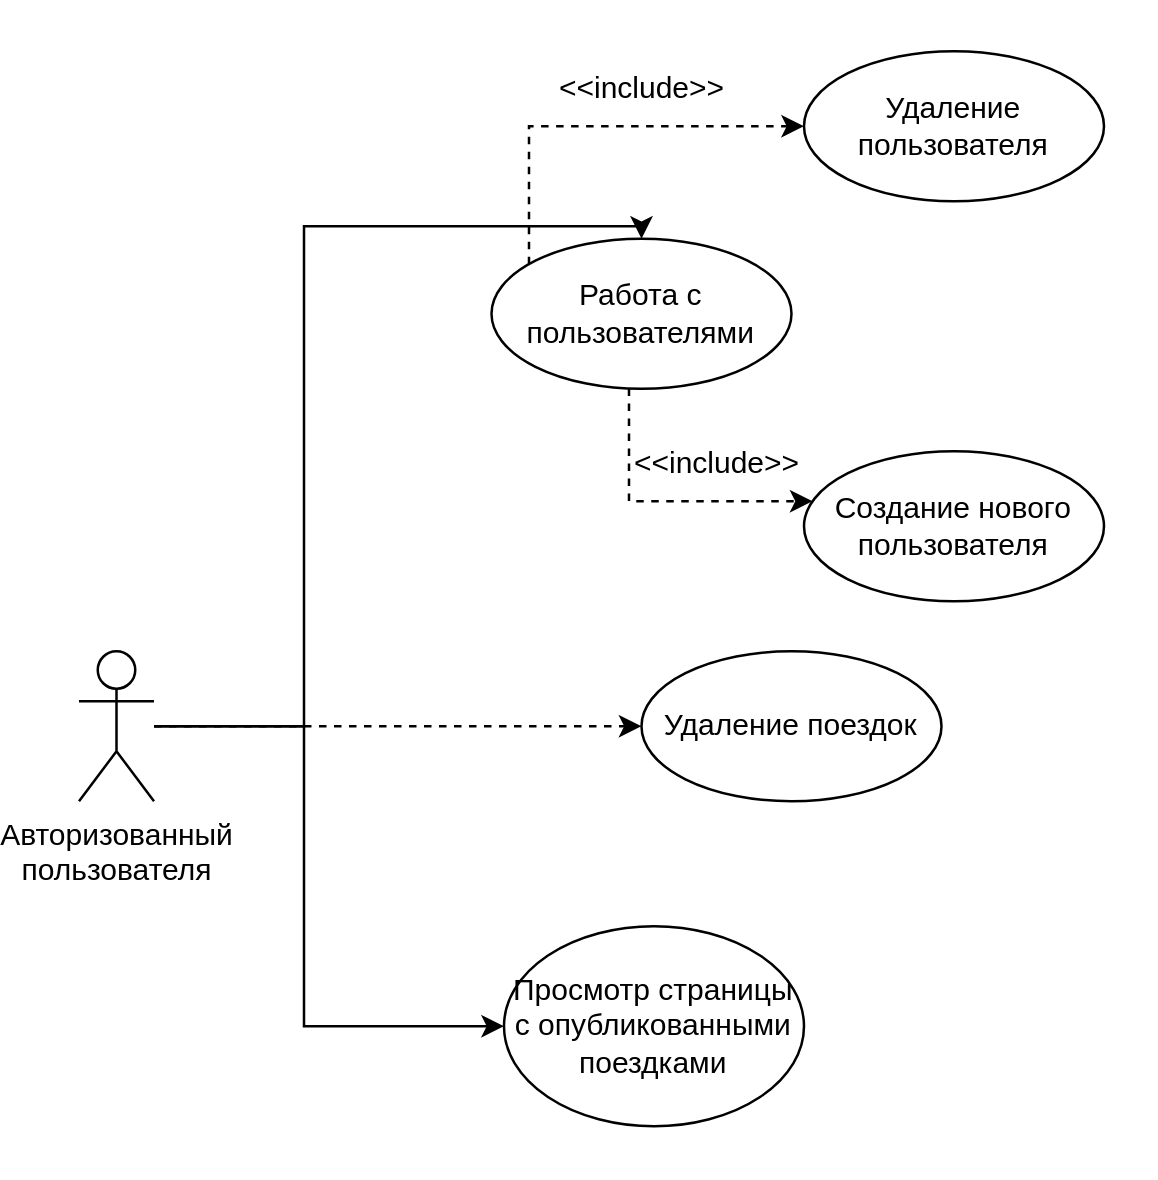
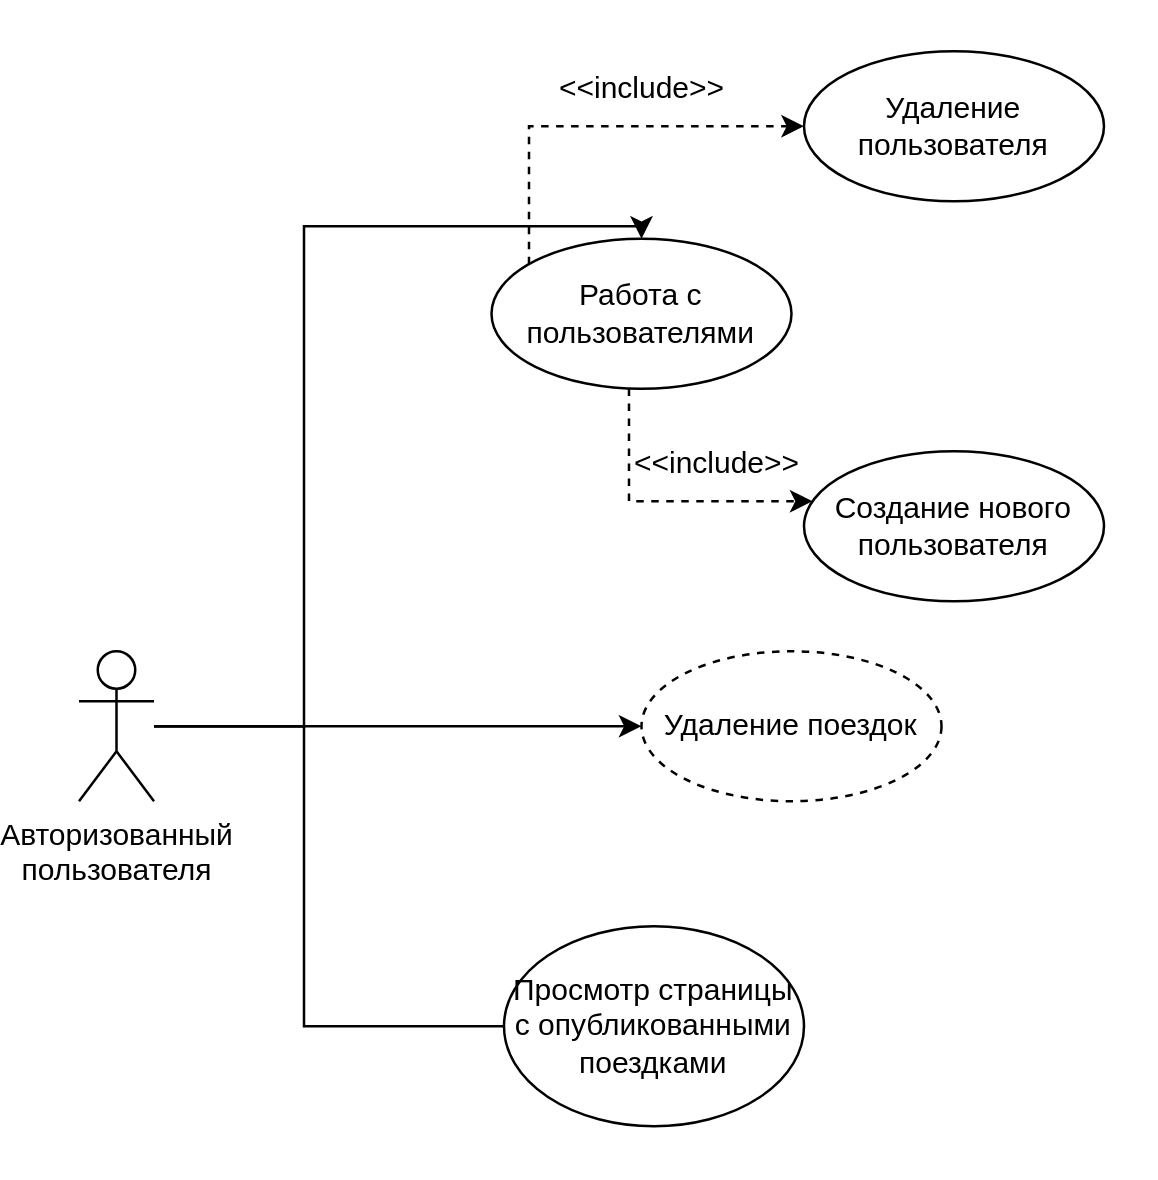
  <mxCell id="0" />
  <mxCell id="1" parent="0" />
  <mxCell id="2" style="rounded=0;orthogonalLoop=1;jettySize=auto;html=1;edgeStyle=orthogonalEdgeStyle;" parent="1" source="3" target="8" edge="1"><mxGeometry relative="1" as="geometry"><Array as="points"><mxPoint x="110" y="290" /><mxPoint x="110" y="90" /></Array></mxGeometry></mxCell>
  <mxCell id="3" value="Авторизованный&lt;br&gt;пользователя" style="shape=umlActor;verticalLabelPosition=bottom;verticalAlign=top;html=1;outlineConnect=0;" parent="1" vertex="1"><mxGeometry x="20" y="260" width="30" height="60" as="geometry" /></mxCell>
  <mxCell id="4" value="Просмотр страницы с опубликованными поездками" style="ellipse;whiteSpace=wrap;html=1;" parent="1" vertex="1"><mxGeometry x="190" y="370" width="120" height="80" as="geometry" /></mxCell>
- <mxCell id="5" value="Удаление поездок" style="ellipse;whiteSpace=wrap;html=1;" parent="1" vertex="1"><mxGeometry x="245" y="260" width="120" height="60" as="geometry" /></mxCell>
+ <mxCell id="5" value="Удаление поездок" style="ellipse;whiteSpace=wrap;html=1;dashed=1;" parent="1" vertex="1"><mxGeometry x="245" y="260" width="120" height="60" as="geometry" /></mxCell>
  <mxCell id="6" style="edgeStyle=orthogonalEdgeStyle;rounded=0;orthogonalLoop=1;jettySize=auto;html=1;dashed=1;" parent="1" source="8" target="12" edge="1"><mxGeometry relative="1" as="geometry"><Array as="points"><mxPoint x="200" y="50" /></Array></mxGeometry></mxCell>
  <mxCell id="7" style="edgeStyle=orthogonalEdgeStyle;rounded=0;orthogonalLoop=1;jettySize=auto;html=1;dashed=1;" parent="1" source="8" target="11" edge="1"><mxGeometry relative="1" as="geometry"><Array as="points"><mxPoint x="240" y="200" /></Array></mxGeometry></mxCell>
  <mxCell id="8" value="Работа с пользователями" style="ellipse;whiteSpace=wrap;html=1;" parent="1" vertex="1"><mxGeometry x="185" y="95" width="120" height="60" as="geometry" /></mxCell>
- <mxCell id="9" style="rounded=0;orthogonalLoop=1;jettySize=auto;html=1;edgeStyle=orthogonalEdgeStyle;dashed=1;" parent="1" source="3" target="5" edge="1"><mxGeometry relative="1" as="geometry"><mxPoint x="60" y="290" as="sourcePoint" /><mxPoint x="200" y="201" as="targetPoint" /><Array as="points"><mxPoint x="180" y="290" /><mxPoint x="180" y="290" /></Array></mxGeometry></mxCell>
- <mxCell id="10" style="rounded=0;orthogonalLoop=1;jettySize=auto;html=1;edgeStyle=orthogonalEdgeStyle;" parent="1" source="3" target="4" edge="1"><mxGeometry relative="1" as="geometry"><mxPoint x="60" y="302" as="sourcePoint" /><mxPoint x="182" y="321" as="targetPoint" /><Array as="points"><mxPoint x="110" y="290" /></Array></mxGeometry></mxCell>
+ <mxCell id="9" style="rounded=0;orthogonalLoop=1;jettySize=auto;html=1;edgeStyle=orthogonalEdgeStyle;" parent="1" source="3" target="5" edge="1"><mxGeometry relative="1" as="geometry"><mxPoint x="60" y="290" as="sourcePoint" /><mxPoint x="200" y="201" as="targetPoint" /><Array as="points"><mxPoint x="180" y="290" /><mxPoint x="180" y="290" /></Array></mxGeometry></mxCell>
+ <mxCell id="10" style="rounded=0;orthogonalLoop=1;jettySize=auto;html=1;edgeStyle=orthogonalEdgeStyle;endArrow=none;" parent="1" source="3" target="4" edge="1"><mxGeometry relative="1" as="geometry"><mxPoint x="60" y="302" as="sourcePoint" /><mxPoint x="182" y="321" as="targetPoint" /><Array as="points"><mxPoint x="110" y="290" /></Array></mxGeometry></mxCell>
  <mxCell id="11" value="Создание нового пользователя" style="ellipse;whiteSpace=wrap;html=1;" parent="1" vertex="1"><mxGeometry x="310" y="180" width="120" height="60" as="geometry" /></mxCell>
  <mxCell id="12" value="Удаление пользователя" style="ellipse;whiteSpace=wrap;html=1;" parent="1" vertex="1"><mxGeometry x="310" y="20" width="120" height="60" as="geometry" /></mxCell>
  <mxCell id="13" value="&amp;lt;&amp;lt;include&amp;gt;&amp;gt;" style="text;html=1;align=center;verticalAlign=middle;resizable=0;points=[];autosize=1;strokeColor=none;fillColor=none;" parent="1" vertex="1"><mxGeometry x="230" y="170" width="90" height="30" as="geometry" /></mxCell>
  <mxCell id="14" value="&amp;lt;&amp;lt;include&amp;gt;&amp;gt;" style="text;html=1;align=center;verticalAlign=middle;resizable=0;points=[];autosize=1;strokeColor=none;fillColor=none;" parent="1" vertex="1"><mxGeometry x="200" y="20" width="90" height="30" as="geometry" /></mxCell>
